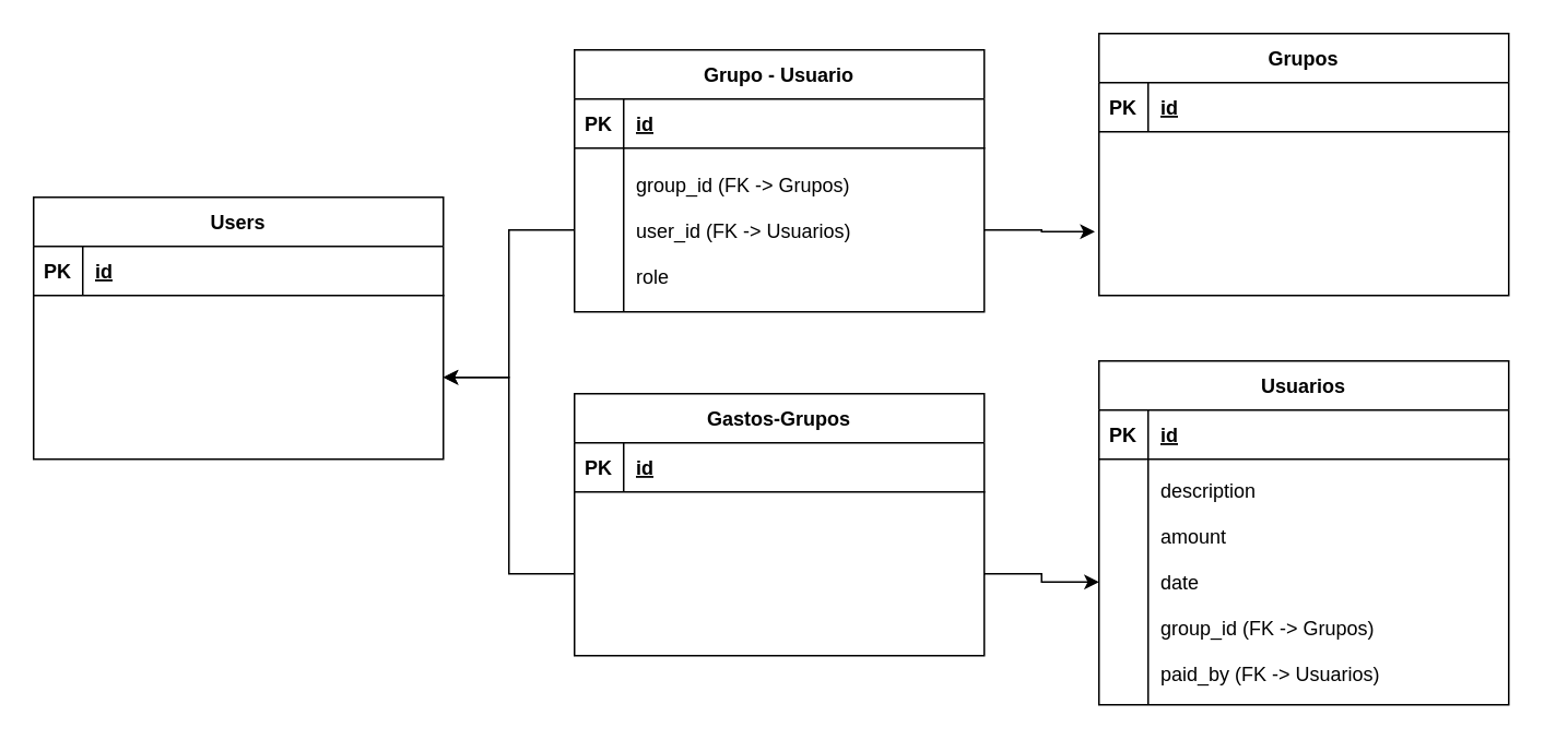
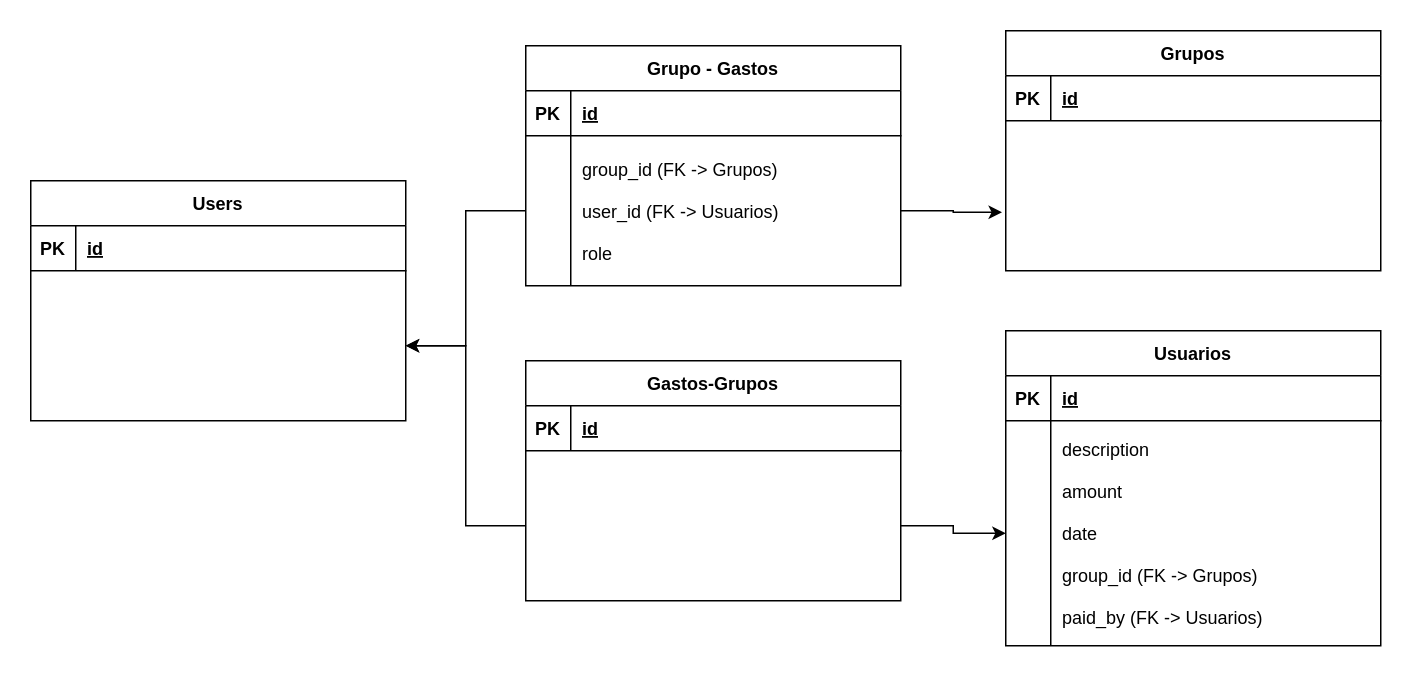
  <mxCell id="0" />
  <mxCell id="1" parent="0" />
  <mxCell id="2" value="Users" style="shape=table;startSize=30;container=1;collapsible=1;childLayout=tableLayout;fixedRows=1;rowLines=0;fontStyle=1;align=center;resizeLast=1;fontColor=default;" parent="1" vertex="1"><mxGeometry x="20" y="120" width="250" height="160.0" as="geometry" /></mxCell>
  <mxCell id="3" value="" style="shape=partialRectangle;collapsible=0;dropTarget=0;pointerEvents=0;fillColor=none;points=[[0,0.5],[1,0.5]];portConstraint=eastwest;top=0;left=0;right=0;bottom=1;" parent="2" vertex="1"><mxGeometry y="30" width="250" height="30" as="geometry" /></mxCell>
  <mxCell id="4" value="PK" style="shape=partialRectangle;overflow=hidden;connectable=0;fillColor=none;top=0;left=0;bottom=0;right=0;fontStyle=1;" parent="3" vertex="1"><mxGeometry width="30" height="30" as="geometry"><mxRectangle width="30" height="30" as="alternateBounds" /></mxGeometry></mxCell>
  <mxCell id="5" value="id" style="shape=partialRectangle;overflow=hidden;connectable=0;fillColor=none;top=0;left=0;bottom=0;right=0;align=left;spacingLeft=6;fontStyle=5;" parent="3" vertex="1"><mxGeometry x="30" width="220" height="30" as="geometry"><mxRectangle width="220" height="30" as="alternateBounds" /></mxGeometry></mxCell>
  <mxCell id="6" value="" style="shape=partialRectangle;collapsible=0;dropTarget=0;pointerEvents=0;fillColor=none;points=[[0,0.5],[1,0.5]];portConstraint=eastwest;top=0;left=0;right=0;bottom=0;" parent="2" vertex="1"><mxGeometry y="60" width="250" height="100" as="geometry" /></mxCell>
  <mxCell id="7" value="" style="shape=partialRectangle;overflow=hidden;connectable=0;fillColor=none;top=0;left=0;bottom=0;right=0;" parent="6" vertex="1"><mxGeometry width="30" height="100" as="geometry"><mxRectangle width="30" height="100" as="alternateBounds" /></mxGeometry></mxCell>
  <mxCell id="8" value="Grupos" style="shape=table;startSize=30;container=1;collapsible=1;childLayout=tableLayout;fixedRows=1;rowLines=0;fontStyle=1;align=center;resizeLast=1;fontColor=default;" vertex="1" parent="1"><mxGeometry x="670" y="20" width="250" height="160.0" as="geometry" /></mxCell>
  <mxCell id="9" value="" style="shape=partialRectangle;collapsible=0;dropTarget=0;pointerEvents=0;fillColor=none;points=[[0,0.5],[1,0.5]];portConstraint=eastwest;top=0;left=0;right=0;bottom=1;" vertex="1" parent="8"><mxGeometry y="30" width="250" height="30" as="geometry" /></mxCell>
  <mxCell id="10" value="PK" style="shape=partialRectangle;overflow=hidden;connectable=0;fillColor=none;top=0;left=0;bottom=0;right=0;fontStyle=1;" vertex="1" parent="9"><mxGeometry width="30" height="30" as="geometry"><mxRectangle width="30" height="30" as="alternateBounds" /></mxGeometry></mxCell>
  <mxCell id="11" value="id" style="shape=partialRectangle;overflow=hidden;connectable=0;fillColor=none;top=0;left=0;bottom=0;right=0;align=left;spacingLeft=6;fontStyle=5;" vertex="1" parent="9"><mxGeometry x="30" width="220" height="30" as="geometry"><mxRectangle width="220" height="30" as="alternateBounds" /></mxGeometry></mxCell>
  <mxCell id="12" value="" style="shape=partialRectangle;collapsible=0;dropTarget=0;pointerEvents=0;fillColor=none;points=[[0,0.5],[1,0.5]];portConstraint=eastwest;top=0;left=0;right=0;bottom=0;" vertex="1" parent="8"><mxGeometry y="60" width="250" height="100" as="geometry" /></mxCell>
  <mxCell id="13" value="" style="shape=partialRectangle;overflow=hidden;connectable=0;fillColor=none;top=0;left=0;bottom=0;right=0;" vertex="1" parent="12"><mxGeometry width="30" height="100" as="geometry"><mxRectangle width="30" height="100" as="alternateBounds" /></mxGeometry></mxCell>
  <mxCell id="14" value="Usuarios" style="shape=table;startSize=30;container=1;collapsible=1;childLayout=tableLayout;fixedRows=1;rowLines=0;fontStyle=1;align=center;resizeLast=1;fontColor=default;" vertex="1" parent="1"><mxGeometry x="670" y="220" width="250" height="210.0" as="geometry" /></mxCell>
  <mxCell id="15" value="" style="shape=partialRectangle;collapsible=0;dropTarget=0;pointerEvents=0;fillColor=none;points=[[0,0.5],[1,0.5]];portConstraint=eastwest;top=0;left=0;right=0;bottom=1;" vertex="1" parent="14"><mxGeometry y="30" width="250" height="30" as="geometry" /></mxCell>
  <mxCell id="16" value="PK" style="shape=partialRectangle;overflow=hidden;connectable=0;fillColor=none;top=0;left=0;bottom=0;right=0;fontStyle=1;" vertex="1" parent="15"><mxGeometry width="30" height="30" as="geometry"><mxRectangle width="30" height="30" as="alternateBounds" /></mxGeometry></mxCell>
  <mxCell id="17" value="id" style="shape=partialRectangle;overflow=hidden;connectable=0;fillColor=none;top=0;left=0;bottom=0;right=0;align=left;spacingLeft=6;fontStyle=5;" vertex="1" parent="15"><mxGeometry x="30" width="220" height="30" as="geometry"><mxRectangle width="220" height="30" as="alternateBounds" /></mxGeometry></mxCell>
  <mxCell id="18" value="" style="shape=partialRectangle;collapsible=0;dropTarget=0;pointerEvents=0;fillColor=none;points=[[0,0.5],[1,0.5]];portConstraint=eastwest;top=0;left=0;right=0;bottom=0;" vertex="1" parent="14"><mxGeometry y="60" width="250" height="150" as="geometry" /></mxCell>
  <mxCell id="19" value="" style="shape=partialRectangle;overflow=hidden;connectable=0;fillColor=none;top=0;left=0;bottom=0;right=0;" vertex="1" parent="18"><mxGeometry width="30" height="150" as="geometry"><mxRectangle width="30" height="150" as="alternateBounds" /></mxGeometry></mxCell>
  <mxCell id="20" value="description&#10;&#10;amount&#10;&#10;date&#10;&#10;group_id (FK -&gt; Grupos)&#10;&#10;paid_by (FK -&gt; Usuarios)" style="shape=partialRectangle;overflow=hidden;connectable=0;fillColor=none;top=0;left=0;bottom=0;right=0;align=left;spacingLeft=6;" vertex="1" parent="18"><mxGeometry x="30" width="220" height="150" as="geometry"><mxRectangle width="220" height="150" as="alternateBounds" /></mxGeometry></mxCell>
- <mxCell id="21" value="Grupo - Usuario" style="shape=table;startSize=30;container=1;collapsible=1;childLayout=tableLayout;fixedRows=1;rowLines=0;fontStyle=1;align=center;resizeLast=1;fontColor=default;" vertex="1" parent="1"><mxGeometry x="350" y="30" width="250" height="160.0" as="geometry" /></mxCell>
+ <mxCell id="21" value="Grupo - Gastos" style="shape=table;startSize=30;container=1;collapsible=1;childLayout=tableLayout;fixedRows=1;rowLines=0;fontStyle=1;align=center;resizeLast=1;fontColor=default;" vertex="1" parent="1"><mxGeometry x="350" y="30" width="250" height="160.0" as="geometry" /></mxCell>
  <mxCell id="22" value="" style="shape=partialRectangle;collapsible=0;dropTarget=0;pointerEvents=0;fillColor=none;points=[[0,0.5],[1,0.5]];portConstraint=eastwest;top=0;left=0;right=0;bottom=1;" vertex="1" parent="21"><mxGeometry y="30" width="250" height="30" as="geometry" /></mxCell>
  <mxCell id="23" value="PK" style="shape=partialRectangle;overflow=hidden;connectable=0;fillColor=none;top=0;left=0;bottom=0;right=0;fontStyle=1;" vertex="1" parent="22"><mxGeometry width="30" height="30" as="geometry"><mxRectangle width="30" height="30" as="alternateBounds" /></mxGeometry></mxCell>
  <mxCell id="24" value="id" style="shape=partialRectangle;overflow=hidden;connectable=0;fillColor=none;top=0;left=0;bottom=0;right=0;align=left;spacingLeft=6;fontStyle=5;" vertex="1" parent="22"><mxGeometry x="30" width="220" height="30" as="geometry"><mxRectangle width="220" height="30" as="alternateBounds" /></mxGeometry></mxCell>
  <mxCell id="25" value="" style="shape=partialRectangle;collapsible=0;dropTarget=0;pointerEvents=0;fillColor=none;points=[[0,0.5],[1,0.5]];portConstraint=eastwest;top=0;left=0;right=0;bottom=0;" vertex="1" parent="21"><mxGeometry y="60" width="250" height="100" as="geometry" /></mxCell>
  <mxCell id="26" value="" style="shape=partialRectangle;overflow=hidden;connectable=0;fillColor=none;top=0;left=0;bottom=0;right=0;" vertex="1" parent="25"><mxGeometry width="30" height="100" as="geometry"><mxRectangle width="30" height="100" as="alternateBounds" /></mxGeometry></mxCell>
  <mxCell id="27" value="group_id (FK -&gt; Grupos)&#10;&#10;user_id (FK -&gt; Usuarios)&#10;&#10;role" style="shape=partialRectangle;overflow=hidden;connectable=0;fillColor=none;top=0;left=0;bottom=0;right=0;align=left;spacingLeft=6;" vertex="1" parent="25"><mxGeometry x="30" width="220" height="100" as="geometry"><mxRectangle width="220" height="100" as="alternateBounds" /></mxGeometry></mxCell>
  <mxCell id="28" value="Gastos-Grupos" style="shape=table;startSize=30;container=1;collapsible=1;childLayout=tableLayout;fixedRows=1;rowLines=0;fontStyle=1;align=center;resizeLast=1;fontColor=default;" vertex="1" parent="1"><mxGeometry x="350" y="240" width="250" height="160.0" as="geometry" /></mxCell>
  <mxCell id="29" value="" style="shape=partialRectangle;collapsible=0;dropTarget=0;pointerEvents=0;fillColor=none;points=[[0,0.5],[1,0.5]];portConstraint=eastwest;top=0;left=0;right=0;bottom=1;" vertex="1" parent="28"><mxGeometry y="30" width="250" height="30" as="geometry" /></mxCell>
  <mxCell id="30" value="PK" style="shape=partialRectangle;overflow=hidden;connectable=0;fillColor=none;top=0;left=0;bottom=0;right=0;fontStyle=1;" vertex="1" parent="29"><mxGeometry width="30" height="30" as="geometry"><mxRectangle width="30" height="30" as="alternateBounds" /></mxGeometry></mxCell>
  <mxCell id="31" value="id" style="shape=partialRectangle;overflow=hidden;connectable=0;fillColor=none;top=0;left=0;bottom=0;right=0;align=left;spacingLeft=6;fontStyle=5;" vertex="1" parent="29"><mxGeometry x="30" width="220" height="30" as="geometry"><mxRectangle width="220" height="30" as="alternateBounds" /></mxGeometry></mxCell>
  <mxCell id="32" value="" style="shape=partialRectangle;collapsible=0;dropTarget=0;pointerEvents=0;fillColor=none;points=[[0,0.5],[1,0.5]];portConstraint=eastwest;top=0;left=0;right=0;bottom=0;" vertex="1" parent="28"><mxGeometry y="60" width="250" height="100" as="geometry" /></mxCell>
  <mxCell id="33" value="" style="shape=partialRectangle;overflow=hidden;connectable=0;fillColor=none;top=0;left=0;bottom=0;right=0;" vertex="1" parent="32"><mxGeometry width="30" height="100" as="geometry"><mxRectangle width="30" height="100" as="alternateBounds" /></mxGeometry></mxCell>
  <mxCell id="34" style="edgeStyle=orthogonalEdgeStyle;rounded=0;orthogonalLoop=1;jettySize=auto;html=1;entryX=1;entryY=0.5;entryDx=0;entryDy=0;" edge="1" parent="1" source="32" target="6"><mxGeometry relative="1" as="geometry" /></mxCell>
  <mxCell id="35" style="edgeStyle=orthogonalEdgeStyle;rounded=0;orthogonalLoop=1;jettySize=auto;html=1;" edge="1" parent="1" source="25" target="6"><mxGeometry relative="1" as="geometry" /></mxCell>
  <mxCell id="36" style="edgeStyle=orthogonalEdgeStyle;rounded=0;orthogonalLoop=1;jettySize=auto;html=1;entryX=-0.01;entryY=0.61;entryDx=0;entryDy=0;entryPerimeter=0;" edge="1" parent="1" source="25" target="12"><mxGeometry relative="1" as="geometry" /></mxCell>
  <mxCell id="37" style="edgeStyle=orthogonalEdgeStyle;rounded=0;orthogonalLoop=1;jettySize=auto;html=1;entryX=0;entryY=0.5;entryDx=0;entryDy=0;" edge="1" parent="1" source="32" target="18"><mxGeometry relative="1" as="geometry" /></mxCell>
